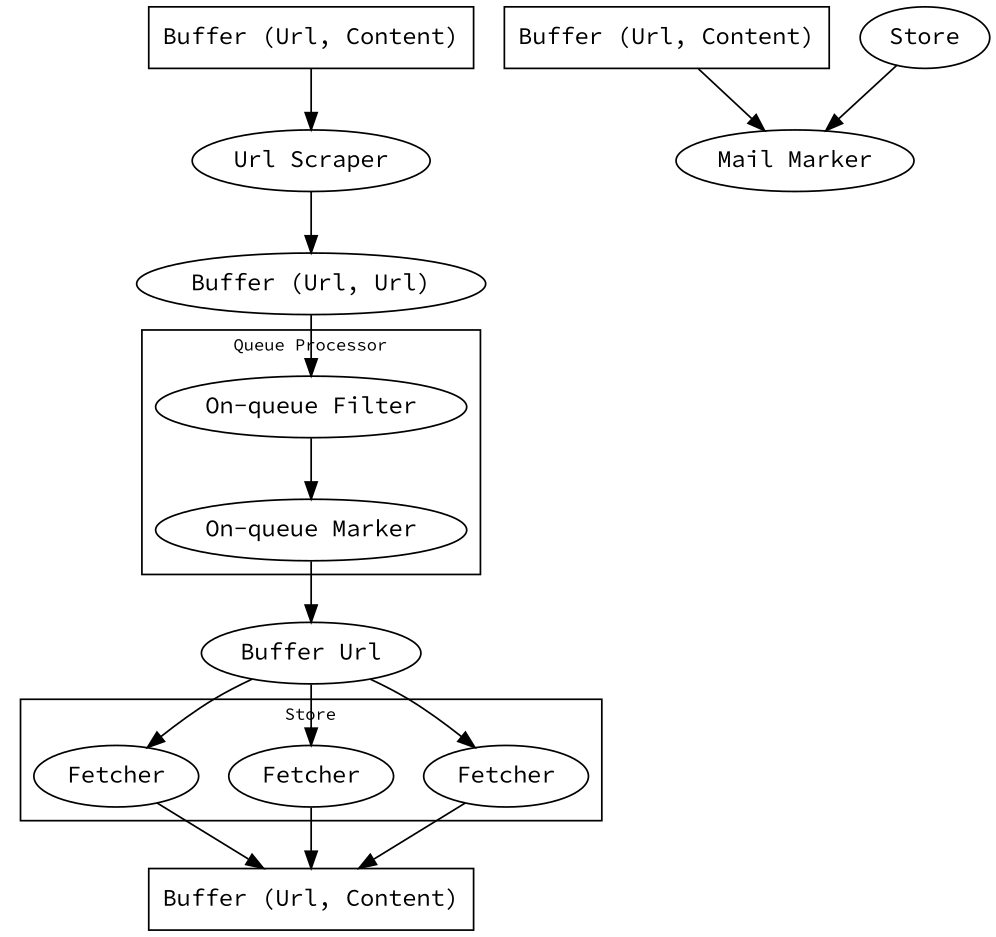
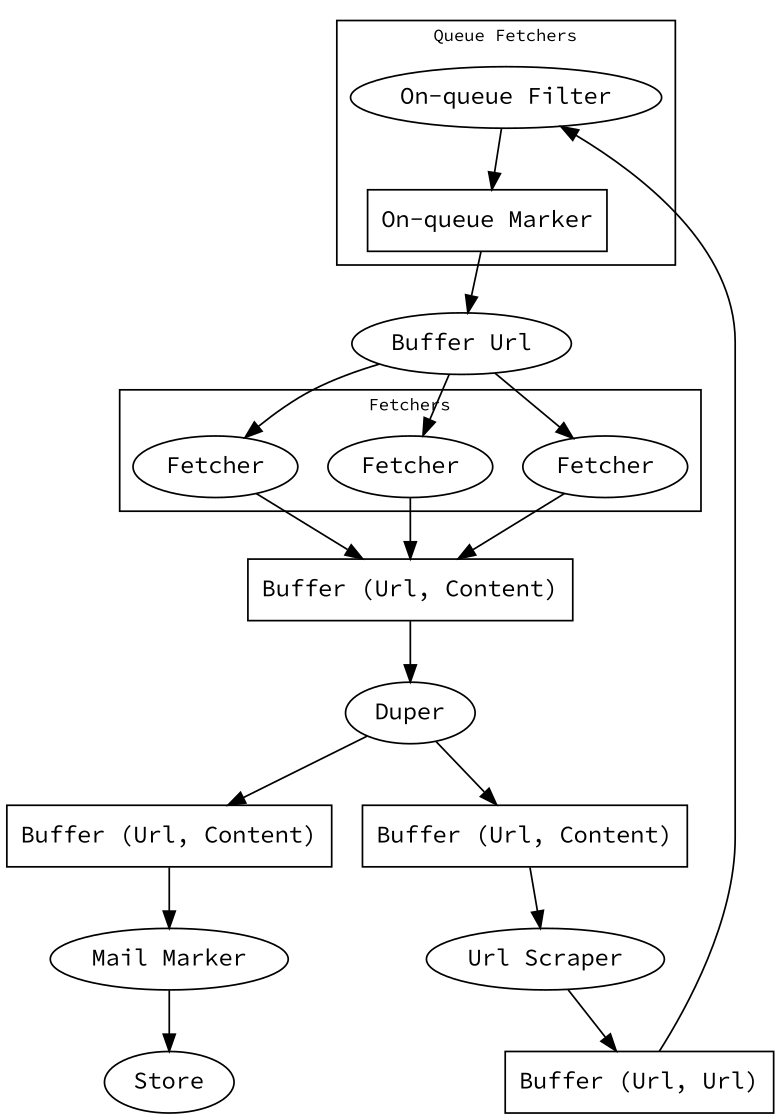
  digraph {
    compound=true
    fontname="Source Code Pro"
    fontsize=10
    rankdir=TB
    node [fontname="Source Code Pro" shape=ellipse]
    edge [fontname="Source Code Pro"]
    n1 [label=Fetcher]
    n2 [label=Fetcher]
    n3 [label=Fetcher]
    n4 [label="On-queue Filter"]
-   n5 [label="On-queue Marker"]
+   n5 [label="On-queue Marker" shape=box]
    n6 [label="Buffer (Url, Content)" shape=rectangle]
    n7 [label="Buffer Url"]
-   n8 [label="Buffer (Url, Url)"]
+   n8 [label="Buffer (Url, Url)" shape=rectangle]
+   n9 [label=Duper]
    n10 [label="Buffer (Url, Content)" shape=rectangle]
    n11 [label="Buffer (Url, Content)" shape=rectangle]
    n12 [label="Url Scraper"]
    n13 [label="Mail Marker"]
    n14 [label=Store]
    subgraph cluster_1 {
-     label=Store
+     label=Fetchers
      n1
      n2
      n3
    }
    subgraph cluster_2 {
-     label="Queue Processor"
+     label="Queue Fetchers"
      n4
      n5
    }
    n1 -> n6
    n2 -> n6
    n3 -> n6
    n4 -> n5
    n5 -> n7
+   n6 -> n9
    n7 -> n1
    n7 -> n2
    n7 -> n3
    n8 -> n4
+   n9 -> n10
+   n9 -> n11
    n10 -> n12
    n11 -> n13
    n12 -> n8
-   n14 -> n13
+   n13 -> n14
  }
